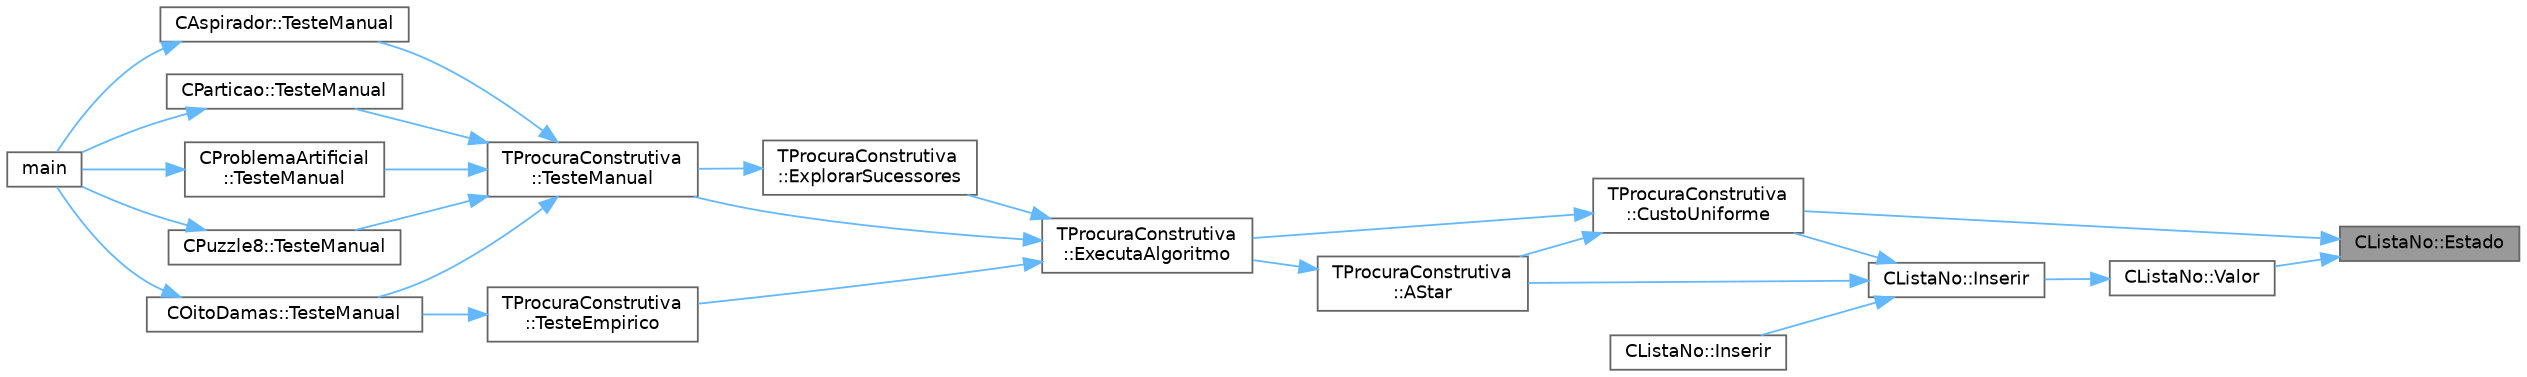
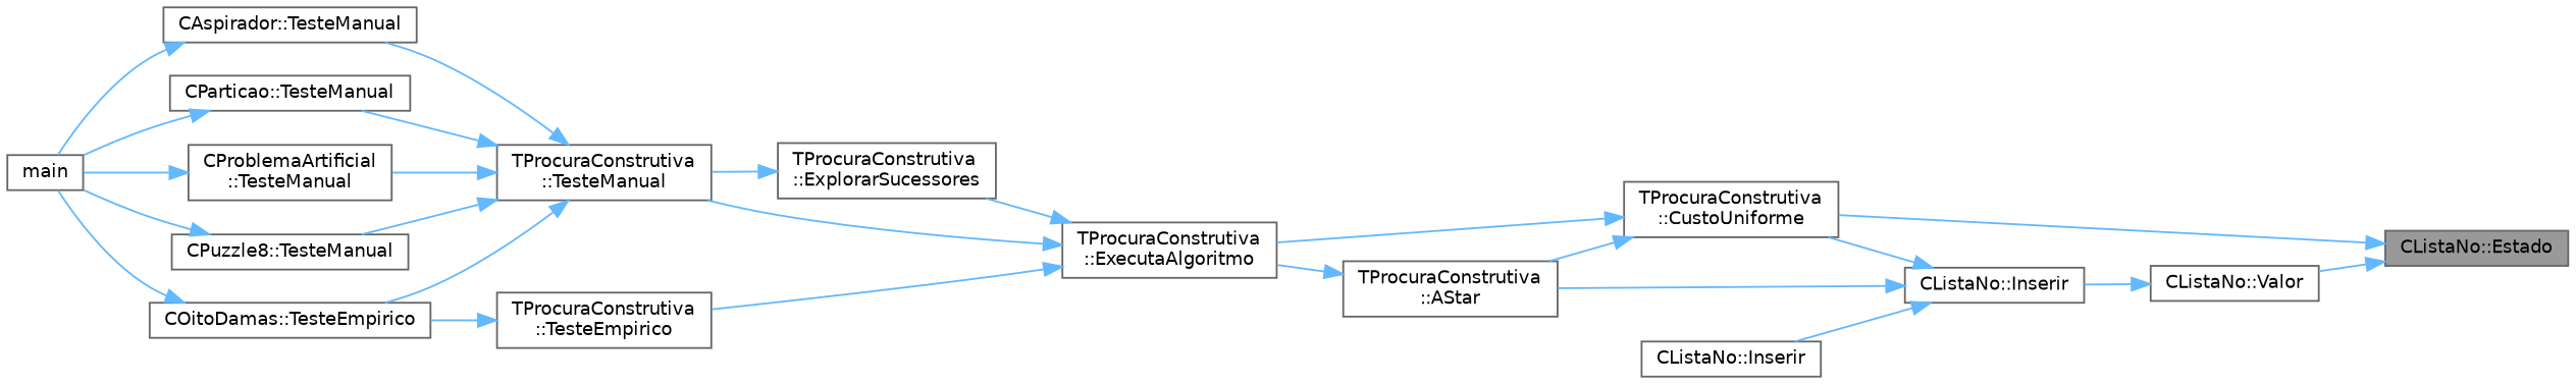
  digraph {
    rankdir=RL
    node [color=grey40 fillcolor=white fontname=Helvetica fontsize=10 shape=box style=filled]
    edge [color=steelblue1 dir=back fontname=Helvetica fontsize=10 labelfontname=Helvetica labelfontsize=10 style=solid]
    n1 [color=gray40 fillcolor=grey60 fontcolor=black height=0.2 label="CListaNo::Estado" width=0.4]
    n2 [height=0.2 label="TProcuraConstrutiva\l::CustoUniforme" width=0.4]
    n3 [height=0.2 label="CListaNo::Valor" width=0.4]
    n4 [height=0.2 label="TProcuraConstrutiva\l::AStar" width=0.4]
    n5 [height=0.2 label="TProcuraConstrutiva\l::ExecutaAlgoritmo" width=0.4]
    n6 [height=0.2 label="CListaNo::Inserir" width=0.4]
    n7 [height=0.2 label="TProcuraConstrutiva\l::ExplorarSucessores" width=0.4]
    n8 [height=0.2 label="TProcuraConstrutiva\l::TesteManual" width=0.4]
    n9 [height=0.2 label="TProcuraConstrutiva\l::TesteEmpirico" width=0.4]
    n10 [height=0.2 label="CAspirador::TesteManual" width=0.4]
-   n11 [height=0.2 label="COitoDamas::TesteManual" width=0.4]
+   n11 [height=0.2 label="COitoDamas::TesteEmpirico" width=0.4]
    n12 [height=0.2 label="CParticao::TesteManual" width=0.4]
    n13 [height=0.2 label="CProblemaArtificial\l::TesteManual" width=0.4]
    n14 [height=0.2 label="CPuzzle8::TesteManual" width=0.4]
    n15 [height=0.2 label=main width=0.4]
    n16 [height=0.2 label="CListaNo::Inserir" width=0.4]
    n1 -> n2
    n1 -> n3
    n2 -> n4
    n2 -> n5
    n3 -> n6
    n4 -> n5
    n5 -> n7
    n5 -> n8
    n5 -> n9
    n6 -> n2
    n6 -> n4
    n6 -> n16
    n7 -> n8
    n8 -> n10
    n8 -> n11
    n8 -> n12
    n8 -> n13
    n8 -> n14
    n9 -> n11
    n10 -> n15
    n11 -> n15
    n12 -> n15
    n13 -> n15
    n14 -> n15
  }
